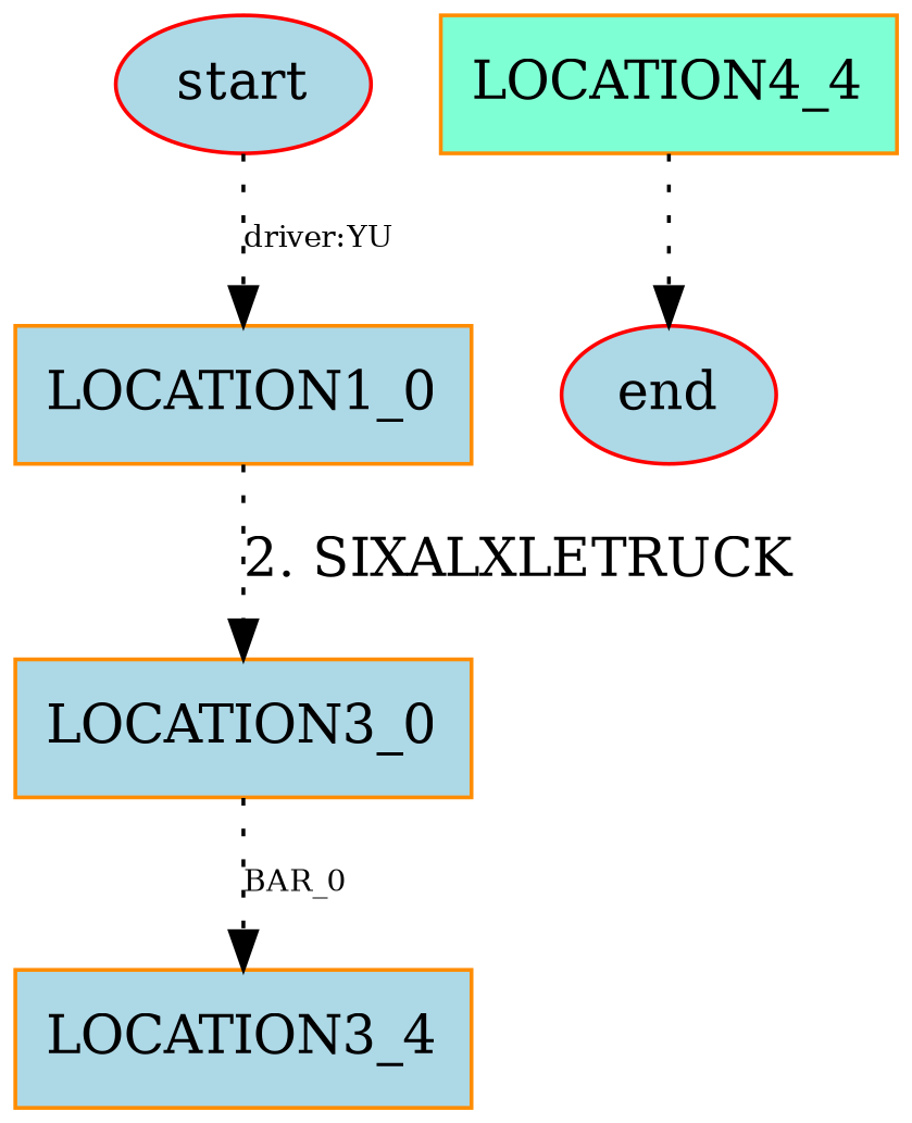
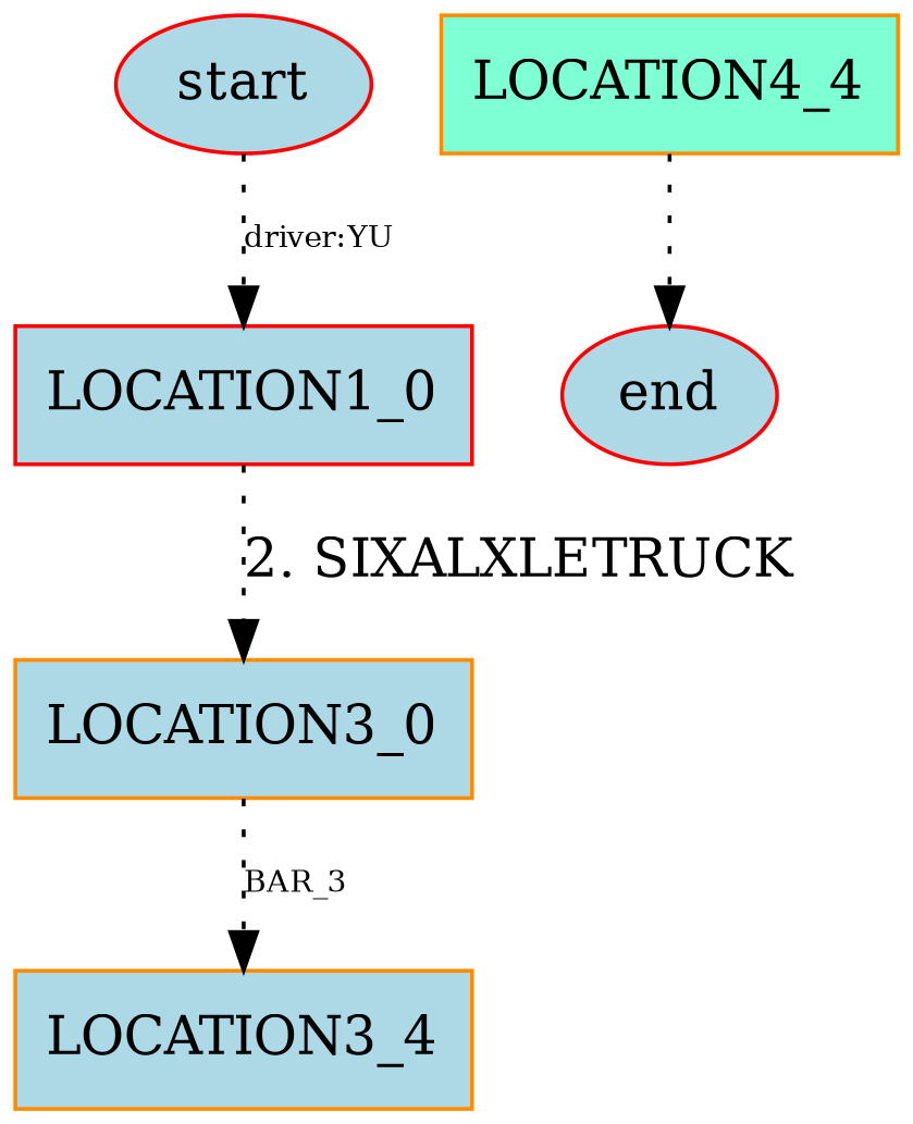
  digraph {
    node [color=darkorange fillcolor=lightblue shape=box style=filled]
    edge [style=dotted]
    n1 [color=red label=start shape=ellipse]
-   n2 [label=LOCATION1_0]
+   n2 [color=red label=LOCATION1_0]
    n3 [label=LOCATION3_0]
    n4 [label=LOCATION3_4]
    n5 [fillcolor=aquamarine label=LOCATION4_4]
    n6 [color=red label=end shape=ellipse]
    n1 -> n2 [fontsize=8 label="driver:YU"]
    n2 -> n3 [label="2. SIXALXLETRUCK"]
-   n3 -> n4 [fontsize=8 label=BAR_0]
+   n3 -> n4 [fontsize=8 label=BAR_3]
    n5 -> n6
  }
